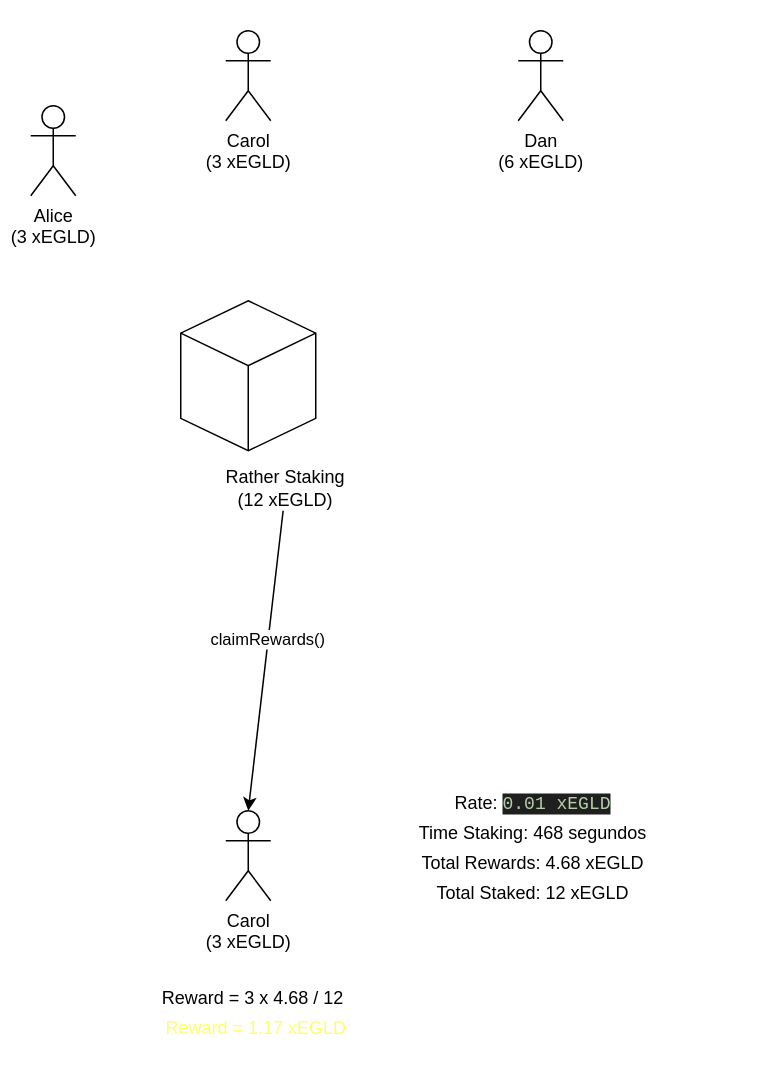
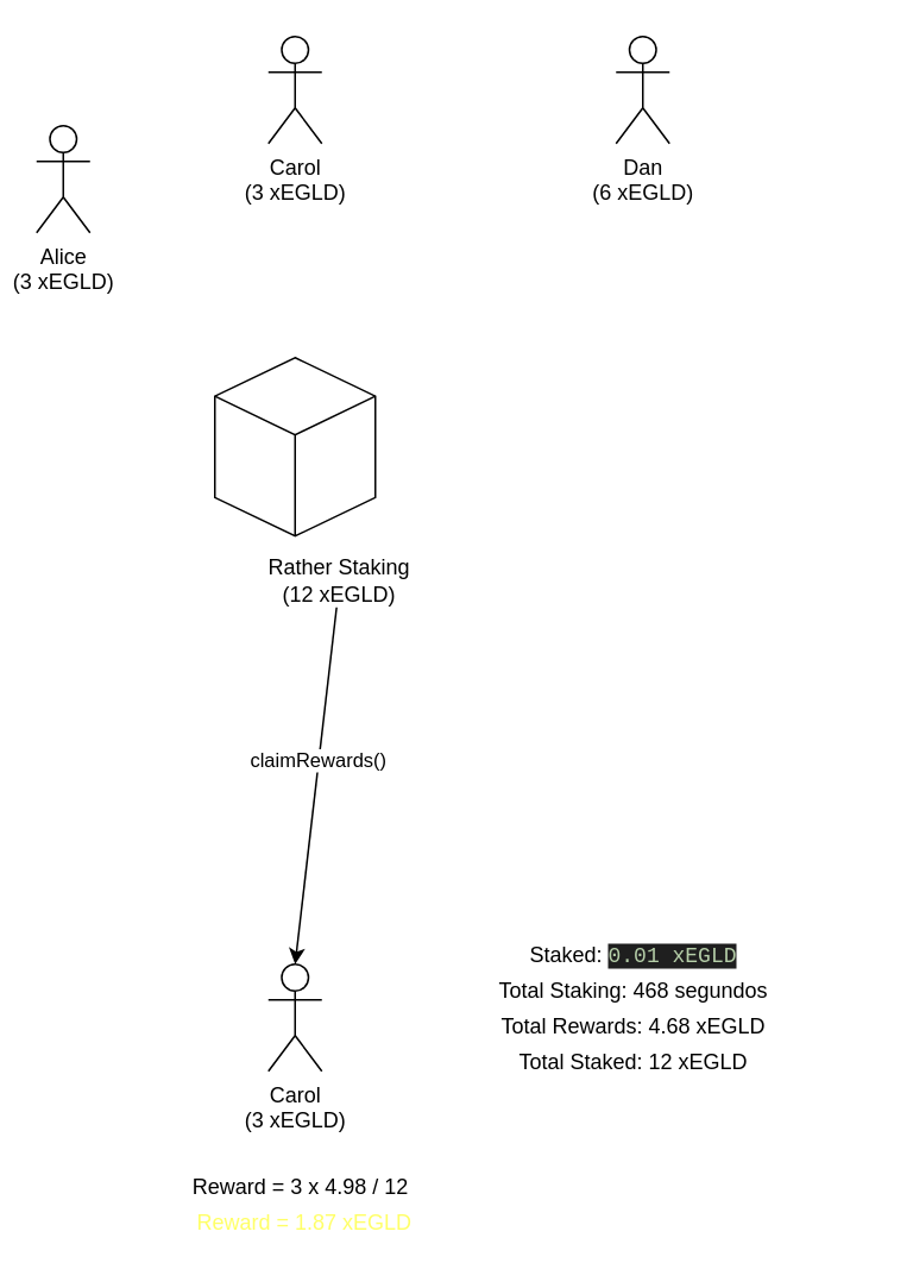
  <mxCell id="0" />
  <mxCell id="1" parent="0" />
  <mxCell id="2" value="Alice&lt;br&gt;(3&amp;nbsp;&lt;span style=&quot;&quot;&gt;xEGLD&lt;/span&gt;)" style="shape=umlActor;verticalLabelPosition=bottom;verticalAlign=top;html=1;outlineConnect=0;" parent="1" vertex="1"><mxGeometry x="20" y="70" width="30" height="60" as="geometry" /></mxCell>
  <mxCell id="3" value="Carol&lt;br&gt;(3&amp;nbsp;&lt;span style=&quot;&quot;&gt;xEGLD&lt;/span&gt;)" style="shape=umlActor;verticalLabelPosition=bottom;verticalAlign=top;html=1;outlineConnect=0;" parent="1" vertex="1"><mxGeometry x="150" y="20" width="30" height="60" as="geometry" /></mxCell>
  <mxCell id="4" value="Dan&lt;br&gt;(6&amp;nbsp;&lt;span style=&quot;&quot;&gt;xEGLD&lt;/span&gt;)" style="shape=umlActor;verticalLabelPosition=bottom;verticalAlign=top;html=1;outlineConnect=0;" parent="1" vertex="1"><mxGeometry x="345" y="20" width="30" height="60" as="geometry" /></mxCell>
  <mxCell id="5" value="" style="html=1;whiteSpace=wrap;shape=isoCube2;backgroundOutline=1;isoAngle=15;" parent="1" vertex="1"><mxGeometry x="120" y="200" width="90" height="100" as="geometry" /></mxCell>
  <mxCell id="6" style="edgeStyle=none;html=1;entryX=0.5;entryY=0;entryDx=0;entryDy=0;entryPerimeter=0;" parent="1" source="8" target="9" edge="1"><mxGeometry relative="1" as="geometry" /></mxCell>
  <mxCell id="7" value="claimRewards()" style="edgeLabel;html=1;align=center;verticalAlign=middle;resizable=0;points=[];" parent="6" vertex="1" connectable="0"><mxGeometry x="-0.147" y="-1" relative="1" as="geometry"><mxPoint as="offset" /></mxGeometry></mxCell>
  <mxCell id="8" value="Rather Staking&lt;br&gt;(12 xEGLD)" style="text;html=1;strokeColor=none;fillColor=none;align=center;verticalAlign=middle;whiteSpace=wrap;rounded=0;" parent="1" vertex="1"><mxGeometry x="145" y="310" width="90" height="30" as="geometry" /></mxCell>
  <mxCell id="9" value="Carol&lt;br&gt;(3&amp;nbsp;&lt;span style=&quot;&quot;&gt;xEGLD&lt;/span&gt;)" style="shape=umlActor;verticalLabelPosition=bottom;verticalAlign=top;html=1;outlineConnect=0;" parent="1" vertex="1"><mxGeometry x="150" y="540" width="30" height="60" as="geometry" /></mxCell>
- <mxCell id="10" value="Rate:&amp;nbsp;&lt;span style=&quot;color: rgb(181, 206, 168); background-color: rgb(31, 31, 31); font-family: Menlo, Monaco, &amp;quot;Courier New&amp;quot;, monospace;&quot;&gt;0.01 xEGLD&lt;/span&gt;" style="text;html=1;strokeColor=none;fillColor=none;align=center;verticalAlign=middle;whiteSpace=wrap;rounded=0;" parent="1" vertex="1"><mxGeometry x="220" y="520" width="270" height="30" as="geometry" /></mxCell>
- <mxCell id="11" value="Time Staking: 468 segundos" style="text;html=1;strokeColor=none;fillColor=none;align=center;verticalAlign=middle;whiteSpace=wrap;rounded=0;" parent="1" vertex="1"><mxGeometry x="220" y="540" width="270" height="30" as="geometry" /></mxCell>
+ <mxCell id="10" value="Staked:&amp;nbsp;&lt;span style=&quot;color: rgb(181, 206, 168); background-color: rgb(31, 31, 31); font-family: Menlo, Monaco, &amp;quot;Courier New&amp;quot;, monospace;&quot;&gt;0.01 xEGLD&lt;/span&gt;" style="text;html=1;strokeColor=none;fillColor=none;align=center;verticalAlign=middle;whiteSpace=wrap;rounded=0;" parent="1" vertex="1"><mxGeometry x="220" y="520" width="270" height="30" as="geometry" /></mxCell>
+ <mxCell id="11" value="Total Staking: 468 segundos" style="text;html=1;strokeColor=none;fillColor=none;align=center;verticalAlign=middle;whiteSpace=wrap;rounded=0;" parent="1" vertex="1"><mxGeometry x="220" y="540" width="270" height="30" as="geometry" /></mxCell>
  <mxCell id="12" value="Total Rewards: 4.68 xEGLD" style="text;html=1;strokeColor=none;fillColor=none;align=center;verticalAlign=middle;whiteSpace=wrap;rounded=0;" parent="1" vertex="1"><mxGeometry x="220" y="560" width="270" height="30" as="geometry" /></mxCell>
  <mxCell id="13" value="Total Staked: 12 xEGLD" style="text;html=1;strokeColor=none;fillColor=none;align=center;verticalAlign=middle;whiteSpace=wrap;rounded=0;" parent="1" vertex="1"><mxGeometry x="220" y="580" width="270" height="30" as="geometry" /></mxCell>
- <mxCell id="14" value="Reward = 3 x 4.68 / 12&amp;nbsp;" style="text;html=1;strokeColor=none;fillColor=none;align=center;verticalAlign=middle;whiteSpace=wrap;rounded=0;" parent="1" vertex="1"><mxGeometry x="35" y="650" width="270" height="30" as="geometry" /></mxCell>
- <mxCell id="15" value="&lt;font color=&quot;#ffff66&quot;&gt;Reward = 1.17 xEGLD&lt;/font&gt;" style="text;html=1;strokeColor=none;fillColor=none;align=center;verticalAlign=middle;rounded=0;" parent="1" vertex="1"><mxGeometry x="35" y="670" width="270" height="30" as="geometry" /></mxCell>
+ <mxCell id="14" value="Reward = 3 x 4.98 / 12&amp;nbsp;" style="text;html=1;strokeColor=none;fillColor=none;align=center;verticalAlign=middle;whiteSpace=wrap;rounded=0;" parent="1" vertex="1"><mxGeometry x="35" y="650" width="270" height="30" as="geometry" /></mxCell>
+ <mxCell id="15" value="&lt;font color=&quot;#ffff66&quot;&gt;Reward = 1.87 xEGLD&lt;/font&gt;" style="text;html=1;strokeColor=none;fillColor=none;align=center;verticalAlign=middle;rounded=0;" parent="1" vertex="1"><mxGeometry x="35" y="670" width="270" height="30" as="geometry" /></mxCell>
